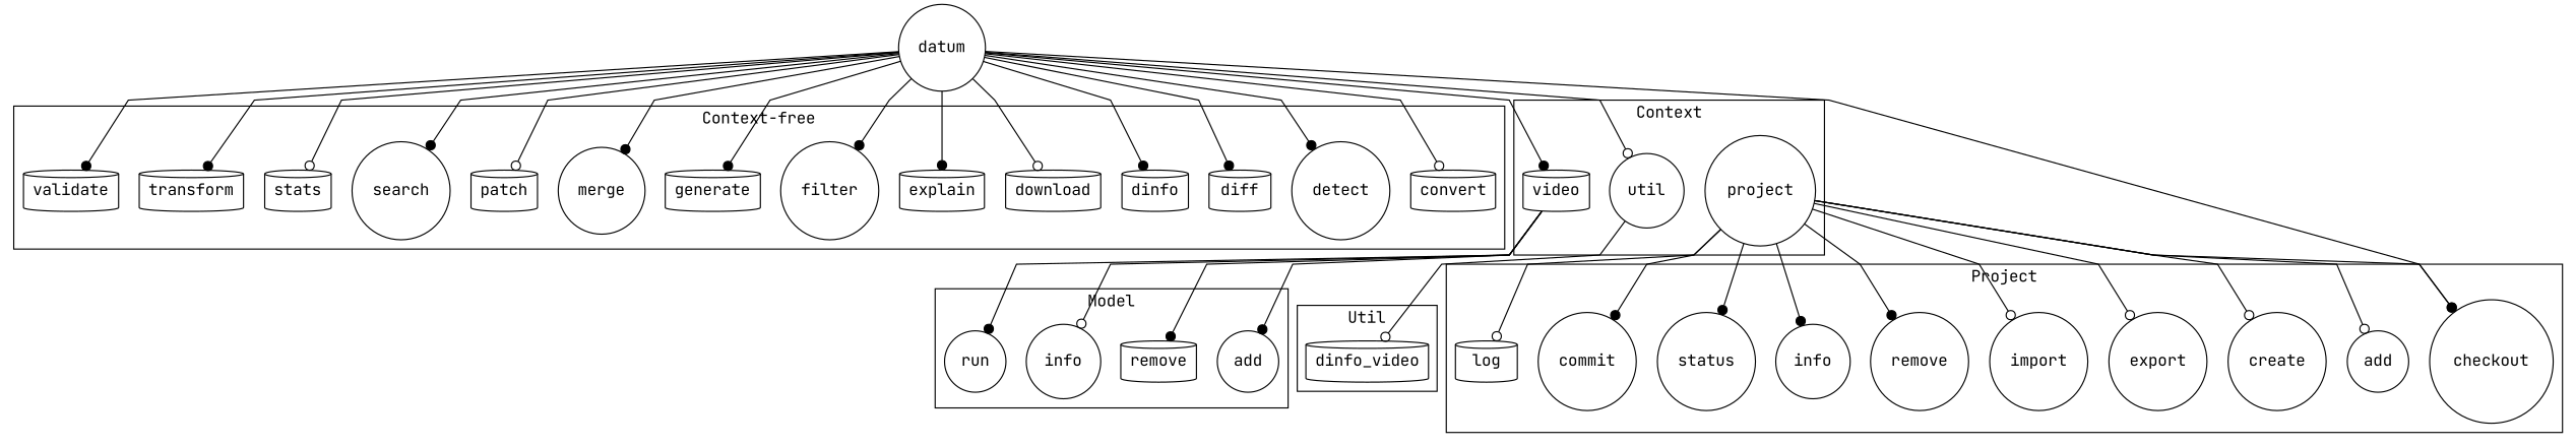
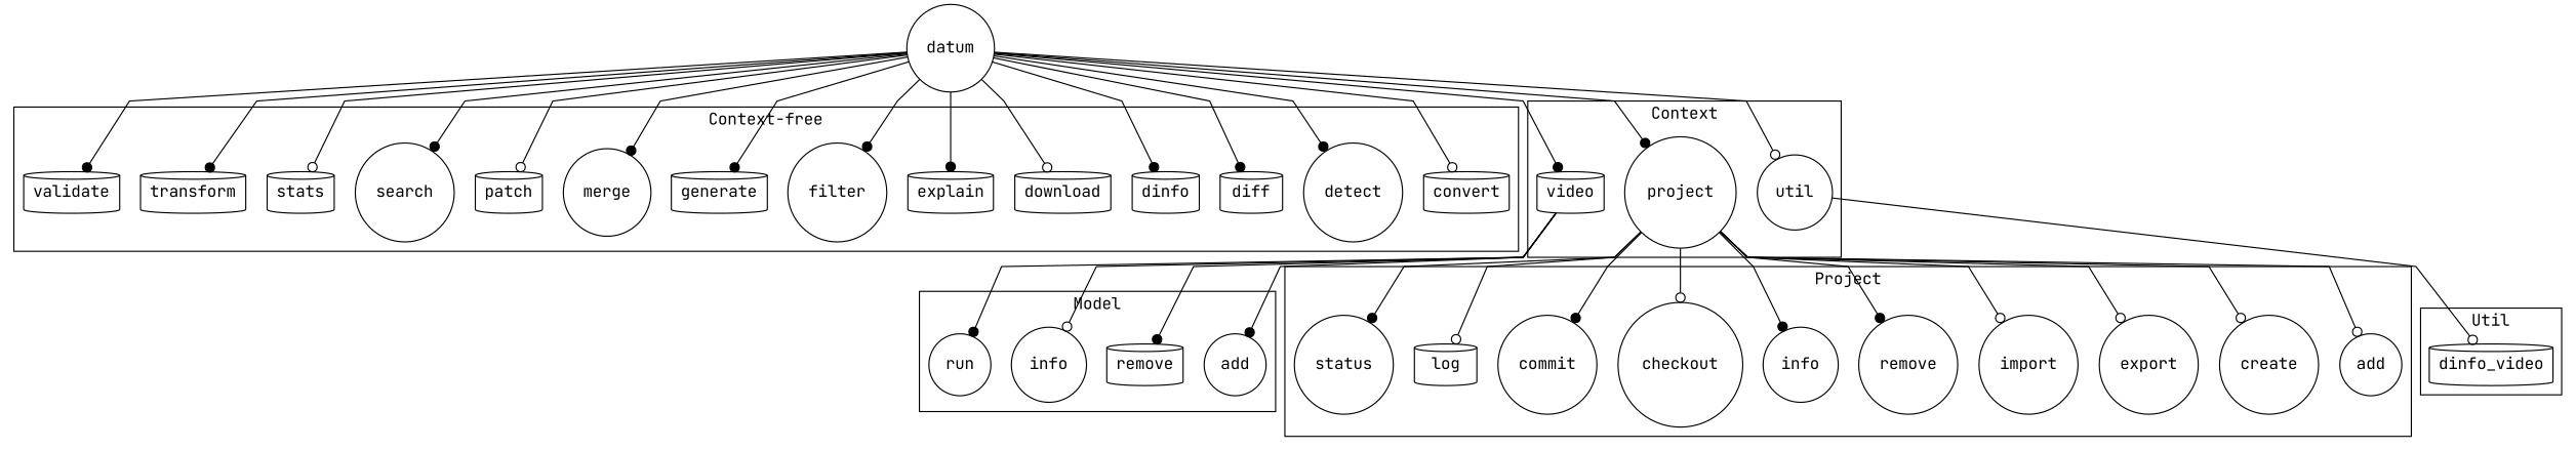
  digraph {
    fontname="JetBrains Mono"
    rankdir=TB
    splines=polyline
    node [fontname="JetBrains Mono" shape=circle]
    edge [arrowhead=dot fontname="JetBrains Mono"]
    convert [shape=cylinder]
    detect
    diff [shape=cylinder]
    dinfo [shape=cylinder]
    download [shape=cylinder]
    explain [shape=cylinder]
    filter
    generate [shape=cylinder]
    merge
    patch [shape=cylinder]
    search
    stats [shape=cylinder]
    transform [shape=cylinder]
    validate [shape=cylinder]
    n15 [label=video shape=cylinder]
    project
    util
    n18 [label=add]
    n19 [label=remove shape=cylinder]
    n20 [label=info]
    run
    add
    create
    export
    import
    remove
    n27 [label=info]
    checkout
    commit
    log [shape=cylinder]
    status
    n32 [label=dinfo_video shape=cylinder]
    datum
    subgraph cluster_1 {
      label="Context-free"
      convert
      detect
      diff
      dinfo
      download
      explain
      filter
      generate
      merge
      patch
      search
      stats
      transform
      validate
    }
    subgraph cluster_2 {
      label=Context
      n15
      project
      util
    }
    subgraph cluster_3 {
      label=Model
      n18
      n19
      n20
      run
    }
    subgraph cluster_4 {
      label=Project
      subgraph sub_5 {
        label=Project
        add
        create
        export
        import
        remove
      }
      subgraph sub_6 {
        label=Project
        n27
        checkout
        commit
        log
        status
      }
    }
    subgraph cluster_7 {
      label=Util
      n32
    }
    n15 -> n18
    n15 -> n19
    n15 -> n20 [arrowhead=odot]
    n15 -> run
    project -> add [arrowhead=odot]
    project -> create [arrowhead=odot]
    project -> export [arrowhead=odot]
    project -> import [arrowhead=odot]
    project -> remove
    project -> n27
    project -> checkout [arrowhead=odot]
    project -> commit
    project -> log [arrowhead=odot]
    project -> status
    util -> n32 [arrowhead=odot]
    datum -> convert [arrowhead=odot]
    datum -> detect
    datum -> diff
    datum -> dinfo
    datum -> download [arrowhead=odot]
    datum -> explain
    datum -> filter
    datum -> generate
    datum -> merge
    datum -> patch [arrowhead=odot]
    datum -> search
    datum -> stats [arrowhead=odot]
    datum -> transform
    datum -> validate
    datum -> n15
-   datum -> checkout
+   datum -> project
    datum -> util [arrowhead=odot]
  }
